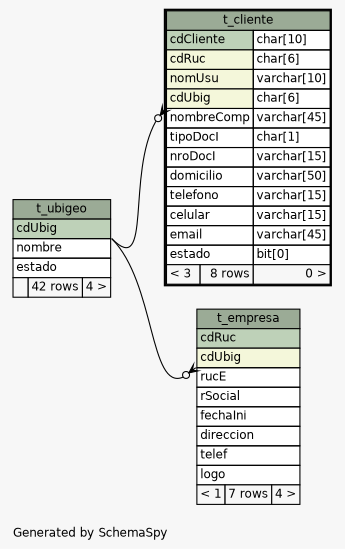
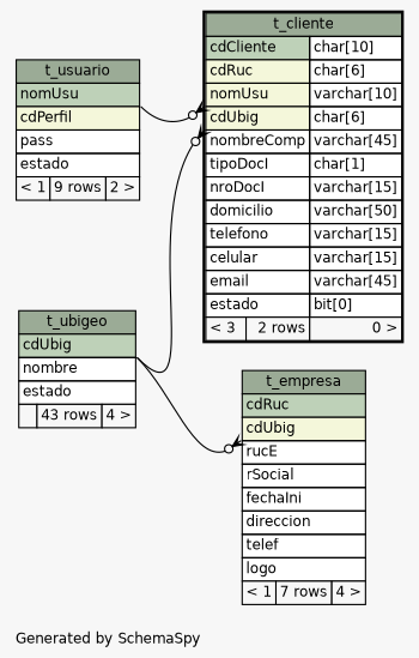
  digraph {
    bgcolor="#f7f7f7"
    fontname=Helvetica
    fontsize=11
    label="\nGenerated by SchemaSpy"
    labeljust=l
    nodesep=0.18
    rankdir=RL
    ranksep=0.46
    node [fontname=Helvetica fontsize=11 shape=plaintext]
    edge [arrowhead=none arrowsize=0.8 arrowtail=crowodot dir=back headport="cdUbig:se" tailport="cdUbig:sw"]
-   n1 [label=<     <TABLE BORDER="2" CELLBORDER="1" CELLSPACING="0" BGCOLOR="#ffffff">       <TR><TD COLSPAN="3" BGCOLOR="#9bab96" ALIGN="CENTER">t_cliente</TD></TR>       <TR><TD PORT="cdCliente" COLSPAN="2" BGCOLOR="#bed1b8" ALIGN="LEFT">cdCliente</TD><TD PORT="cdCliente.type" ALIGN="LEFT">char[10]</TD></TR>       <TR><TD PORT="cdRuc" COLSPAN="2" BGCOLOR="#f4f7da" ALIGN="LEFT">cdRuc</TD><TD PORT="cdRuc.type" ALIGN="LEFT">char[6]</TD></TR>       <TR><TD PORT="nomUsu" COLSPAN="2" BGCOLOR="#f4f7da" ALIGN="LEFT">nomUsu</TD><TD PORT="nomUsu.type" ALIGN="LEFT">varchar[10]</TD></TR>       <TR><TD PORT="cdUbig" COLSPAN="2" BGCOLOR="#f4f7da" ALIGN="LEFT">cdUbig</TD><TD PORT="cdUbig.type" ALIGN="LEFT">char[6]</TD></TR>       <TR><TD PORT="nombreComp" COLSPAN="2" ALIGN="LEFT">nombreComp</TD><TD PORT="nombreComp.type" ALIGN="LEFT">varchar[45]</TD></TR>       <TR><TD PORT="tipoDocI" COLSPAN="2" ALIGN="LEFT">tipoDocI</TD><TD PORT="tipoDocI.type" ALIGN="LEFT">char[1]</TD></TR>       <TR><TD PORT="nroDocI" COLSPAN="2" ALIGN="LEFT">nroDocI</TD><TD PORT="nroDocI.type" ALIGN="LEFT">varchar[15]</TD></TR>       <TR><TD PORT="domicilio" COLSPAN="2" ALIGN="LEFT">domicilio</TD><TD PORT="domicilio.type" ALIGN="LEFT">varchar[50]</TD></TR>       <TR><TD PORT="telefono" COLSPAN="2" ALIGN="LEFT">telefono</TD><TD PORT="telefono.type" ALIGN="LEFT">varchar[15]</TD></TR>       <TR><TD PORT="celular" COLSPAN="2" ALIGN="LEFT">celular</TD><TD PORT="celular.type" ALIGN="LEFT">varchar[15]</TD></TR>       <TR><TD PORT="email" COLSPAN="2" ALIGN="LEFT">email</TD><TD PORT="email.type" ALIGN="LEFT">varchar[45]</TD></TR>       <TR><TD PORT="estado" COLSPAN="2" ALIGN="LEFT">estado</TD><TD PORT="estado.type" ALIGN="LEFT">bit[0]</TD></TR>       <TR><TD ALIGN="LEFT" BGCOLOR="#f7f7f7">&lt; 3</TD><TD ALIGN="RIGHT" BGCOLOR="#f7f7f7">8 rows</TD><TD ALIGN="RIGHT" BGCOLOR="#f7f7f7">0 &gt;</TD></TR>     </TABLE>>]
-   n2 [label=<     <TABLE BORDER="0" CELLBORDER="1" CELLSPACING="0" BGCOLOR="#ffffff">       <TR><TD COLSPAN="3" BGCOLOR="#9bab96" ALIGN="CENTER">t_ubigeo</TD></TR>       <TR><TD PORT="cdUbig" COLSPAN="3" BGCOLOR="#bed1b8" ALIGN="LEFT">cdUbig</TD></TR>       <TR><TD PORT="nombre" COLSPAN="3" ALIGN="LEFT">nombre</TD></TR>       <TR><TD PORT="estado" COLSPAN="3" ALIGN="LEFT">estado</TD></TR>       <TR><TD ALIGN="LEFT" BGCOLOR="#f7f7f7">  </TD><TD ALIGN="RIGHT" BGCOLOR="#f7f7f7">42 rows</TD><TD ALIGN="RIGHT" BGCOLOR="#f7f7f7">4 &gt;</TD></TR>     </TABLE>>]
+   n1 [label=<     <TABLE BORDER="2" CELLBORDER="1" CELLSPACING="0" BGCOLOR="#ffffff">       <TR><TD COLSPAN="3" BGCOLOR="#9bab96" ALIGN="CENTER">t_cliente</TD></TR>       <TR><TD PORT="cdCliente" COLSPAN="2" BGCOLOR="#bed1b8" ALIGN="LEFT">cdCliente</TD><TD PORT="cdCliente.type" ALIGN="LEFT">char[10]</TD></TR>       <TR><TD PORT="cdRuc" COLSPAN="2" BGCOLOR="#f4f7da" ALIGN="LEFT">cdRuc</TD><TD PORT="cdRuc.type" ALIGN="LEFT">char[6]</TD></TR>       <TR><TD PORT="nomUsu" COLSPAN="2" BGCOLOR="#f4f7da" ALIGN="LEFT">nomUsu</TD><TD PORT="nomUsu.type" ALIGN="LEFT">varchar[10]</TD></TR>       <TR><TD PORT="cdUbig" COLSPAN="2" BGCOLOR="#f4f7da" ALIGN="LEFT">cdUbig</TD><TD PORT="cdUbig.type" ALIGN="LEFT">char[6]</TD></TR>       <TR><TD PORT="nombreComp" COLSPAN="2" ALIGN="LEFT">nombreComp</TD><TD PORT="nombreComp.type" ALIGN="LEFT">varchar[45]</TD></TR>       <TR><TD PORT="tipoDocI" COLSPAN="2" ALIGN="LEFT">tipoDocI</TD><TD PORT="tipoDocI.type" ALIGN="LEFT">char[1]</TD></TR>       <TR><TD PORT="nroDocI" COLSPAN="2" ALIGN="LEFT">nroDocI</TD><TD PORT="nroDocI.type" ALIGN="LEFT">varchar[15]</TD></TR>       <TR><TD PORT="domicilio" COLSPAN="2" ALIGN="LEFT">domicilio</TD><TD PORT="domicilio.type" ALIGN="LEFT">varchar[50]</TD></TR>       <TR><TD PORT="telefono" COLSPAN="2" ALIGN="LEFT">telefono</TD><TD PORT="telefono.type" ALIGN="LEFT">varchar[15]</TD></TR>       <TR><TD PORT="celular" COLSPAN="2" ALIGN="LEFT">celular</TD><TD PORT="celular.type" ALIGN="LEFT">varchar[15]</TD></TR>       <TR><TD PORT="email" COLSPAN="2" ALIGN="LEFT">email</TD><TD PORT="email.type" ALIGN="LEFT">varchar[45]</TD></TR>       <TR><TD PORT="estado" COLSPAN="2" ALIGN="LEFT">estado</TD><TD PORT="estado.type" ALIGN="LEFT">bit[0]</TD></TR>       <TR><TD ALIGN="LEFT" BGCOLOR="#f7f7f7">&lt; 3</TD><TD ALIGN="RIGHT" BGCOLOR="#f7f7f7">2 rows</TD><TD ALIGN="RIGHT" BGCOLOR="#f7f7f7">0 &gt;</TD></TR>     </TABLE>>]
+   n2 [label=<     <TABLE BORDER="0" CELLBORDER="1" CELLSPACING="0" BGCOLOR="#ffffff">       <TR><TD COLSPAN="3" BGCOLOR="#9bab96" ALIGN="CENTER">t_ubigeo</TD></TR>       <TR><TD PORT="cdUbig" COLSPAN="3" BGCOLOR="#bed1b8" ALIGN="LEFT">cdUbig</TD></TR>       <TR><TD PORT="nombre" COLSPAN="3" ALIGN="LEFT">nombre</TD></TR>       <TR><TD PORT="estado" COLSPAN="3" ALIGN="LEFT">estado</TD></TR>       <TR><TD ALIGN="LEFT" BGCOLOR="#f7f7f7">  </TD><TD ALIGN="RIGHT" BGCOLOR="#f7f7f7">43 rows</TD><TD ALIGN="RIGHT" BGCOLOR="#f7f7f7">4 &gt;</TD></TR>     </TABLE>>]
+   n3 [label=<     <TABLE BORDER="0" CELLBORDER="1" CELLSPACING="0" BGCOLOR="#ffffff">       <TR><TD COLSPAN="3" BGCOLOR="#9bab96" ALIGN="CENTER">t_usuario</TD></TR>       <TR><TD PORT="nomUsu" COLSPAN="3" BGCOLOR="#bed1b8" ALIGN="LEFT">nomUsu</TD></TR>       <TR><TD PORT="cdPerfil" COLSPAN="3" BGCOLOR="#f4f7da" ALIGN="LEFT">cdPerfil</TD></TR>       <TR><TD PORT="pass" COLSPAN="3" ALIGN="LEFT">pass</TD></TR>       <TR><TD PORT="estado" COLSPAN="3" ALIGN="LEFT">estado</TD></TR>       <TR><TD ALIGN="LEFT" BGCOLOR="#f7f7f7">&lt; 1</TD><TD ALIGN="RIGHT" BGCOLOR="#f7f7f7">9 rows</TD><TD ALIGN="RIGHT" BGCOLOR="#f7f7f7">2 &gt;</TD></TR>     </TABLE>>]
    n4 [label=<     <TABLE BORDER="0" CELLBORDER="1" CELLSPACING="0" BGCOLOR="#ffffff">       <TR><TD COLSPAN="3" BGCOLOR="#9bab96" ALIGN="CENTER">t_empresa</TD></TR>       <TR><TD PORT="cdRuc" COLSPAN="3" BGCOLOR="#bed1b8" ALIGN="LEFT">cdRuc</TD></TR>       <TR><TD PORT="cdUbig" COLSPAN="3" BGCOLOR="#f4f7da" ALIGN="LEFT">cdUbig</TD></TR>       <TR><TD PORT="rucE" COLSPAN="3" ALIGN="LEFT">rucE</TD></TR>       <TR><TD PORT="rSocial" COLSPAN="3" ALIGN="LEFT">rSocial</TD></TR>       <TR><TD PORT="fechaIni" COLSPAN="3" ALIGN="LEFT">fechaIni</TD></TR>       <TR><TD PORT="direccion" COLSPAN="3" ALIGN="LEFT">direccion</TD></TR>       <TR><TD PORT="telef" COLSPAN="3" ALIGN="LEFT">telef</TD></TR>       <TR><TD PORT="logo" COLSPAN="3" ALIGN="LEFT">logo</TD></TR>       <TR><TD ALIGN="LEFT" BGCOLOR="#f7f7f7">&lt; 1</TD><TD ALIGN="RIGHT" BGCOLOR="#f7f7f7">7 rows</TD><TD ALIGN="RIGHT" BGCOLOR="#f7f7f7">4 &gt;</TD></TR>     </TABLE>>]
    n1 -> n2
+   n1 -> n3 [headport="nomUsu:se" tailport="nomUsu:sw"]
    n4 -> n2
  }
